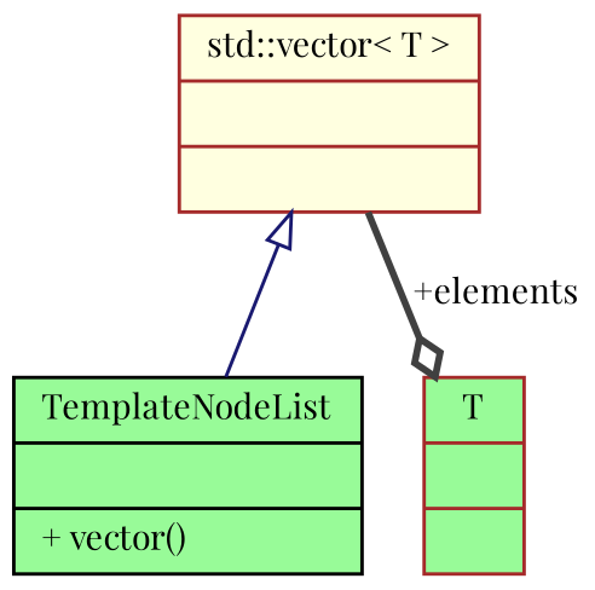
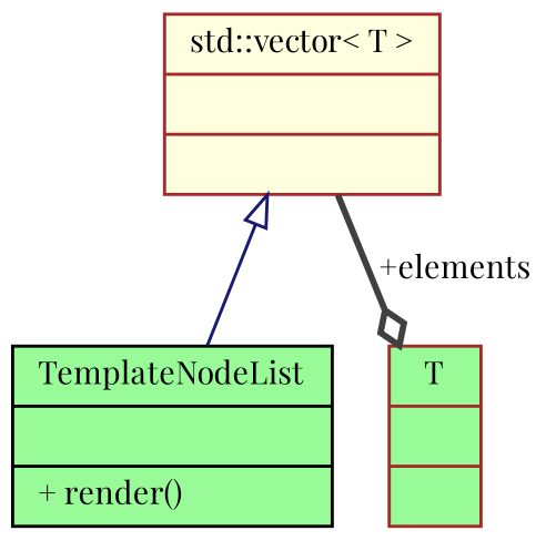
  digraph {
    fontname="Playfair Display"
    node [color=brown fillcolor=palegreen fontname="Playfair Display" fontsize=10 shape=record style=filled]
    edge [fontname="Playfair Display" fontsize=10 labelfontname=Helvetica labelfontsize=10]
-   n1 [color=black fontcolor=black height=0.2 label="{TemplateNodeList\n||+ vector()\l}" width=0.4]
+   n1 [color=black fontcolor=black height=0.2 label="{TemplateNodeList\n||+ render()\l}" width=0.4]
    n2 [fillcolor=lightyellow height=0.2 label="{std::vector\< T \>\n||}" width=0.4]
    n3 [height=0.2 label="{T\n||}" width=0.4]
    n2 -> n1 [arrowtail=onormal color=midnightblue dir=back style=solid]
    n2 -> n3 [arrowhead=odiamond color=grey25 label=" +elements" style=bold]
  }
